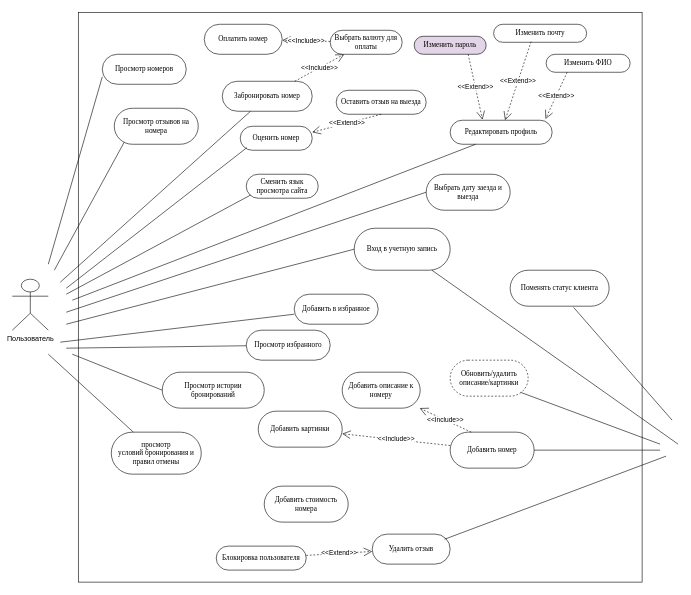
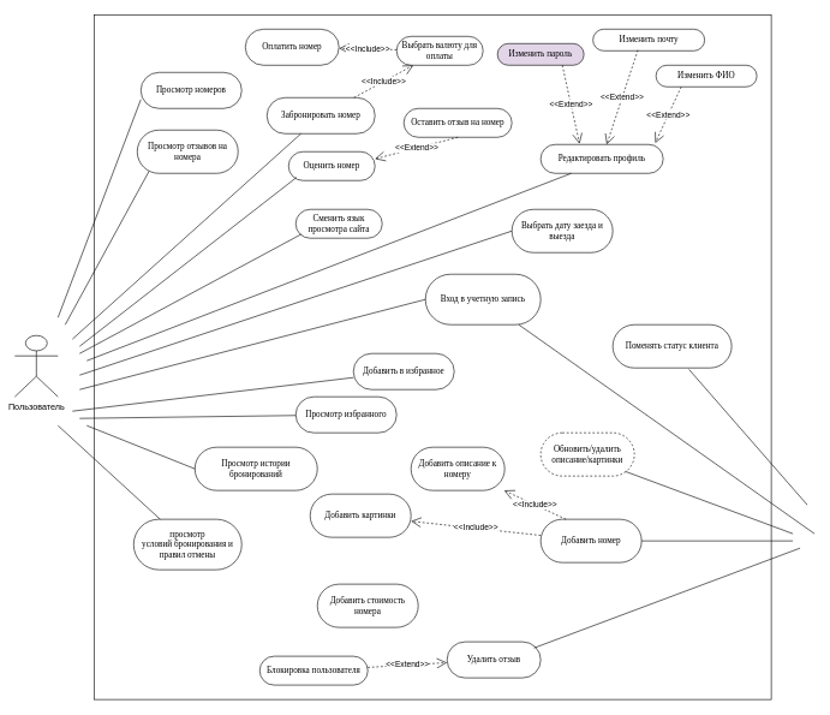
  <mxCell id="0" />
  <mxCell id="1" parent="0" />
  <mxCell id="2" value="Пользователь" style="shape=umlActor;verticalLabelPosition=bottom;verticalAlign=top;html=1;" parent="1" vertex="1"><mxGeometry x="20" y="465" width="60" height="85" as="geometry" /></mxCell>
  <mxCell id="3" value="" style="rounded=0;whiteSpace=wrap;html=1;" parent="1" vertex="1"><mxGeometry x="130" y="20" width="940" height="950" as="geometry" /></mxCell>
  <mxCell id="4" value="Вход в учетную запись" style="rounded=1;whiteSpace=wrap;html=1;shadow=0;comic=0;labelBackgroundColor=none;strokeWidth=1;fontFamily=Verdana;fontSize=12;align=center;arcSize=50;" parent="1" vertex="1"><mxGeometry x="590" y="380" width="160" height="70" as="geometry" /></mxCell>
  <mxCell id="5" value="" style="endArrow=none;html=1;rounded=0;entryX=0;entryY=0.5;entryDx=0;entryDy=0;" parent="1" target="4" edge="1"><mxGeometry width="50" height="50" relative="1" as="geometry"><mxPoint x="110" y="540" as="sourcePoint" /><mxPoint x="205" y="506.5" as="targetPoint" /></mxGeometry></mxCell>
  <mxCell id="6" value="" style="endArrow=none;html=1;rounded=0;" parent="1" source="4" edge="1"><mxGeometry width="50" height="50" relative="1" as="geometry"><mxPoint x="740" y="514.25" as="sourcePoint" /><mxPoint x="1130" y="740" as="targetPoint" /></mxGeometry></mxCell>
  <mxCell id="7" value="Редактировать профиль" style="rounded=1;whiteSpace=wrap;html=1;shadow=0;comic=0;labelBackgroundColor=none;strokeWidth=1;fontFamily=Verdana;fontSize=12;align=center;arcSize=50;" parent="1" vertex="1"><mxGeometry x="750" y="200" width="170" height="40" as="geometry" /></mxCell>
  <mxCell id="8" value="Изменить ФИО" style="rounded=1;whiteSpace=wrap;html=1;shadow=0;comic=0;labelBackgroundColor=none;strokeWidth=1;fontFamily=Verdana;fontSize=12;align=center;arcSize=50;" parent="1" vertex="1"><mxGeometry x="910" y="90" width="140" height="30" as="geometry" /></mxCell>
  <mxCell id="9" value="Изменить почту" style="rounded=1;whiteSpace=wrap;html=1;shadow=0;comic=0;labelBackgroundColor=none;strokeWidth=1;fontFamily=Verdana;fontSize=12;align=center;arcSize=50;" parent="1" vertex="1"><mxGeometry x="822.5" y="40" width="155" height="30" as="geometry" /></mxCell>
  <mxCell id="10" value="Изменить пароль" style="rounded=1;whiteSpace=wrap;html=1;shadow=0;comic=0;labelBackgroundColor=none;strokeWidth=1;fontFamily=Verdana;fontSize=12;align=center;arcSize=50;fillColor=#e1d5e7;" parent="1" vertex="1"><mxGeometry x="690" y="60" width="120" height="30" as="geometry" /></mxCell>
  <mxCell id="11" value="&amp;lt;&amp;lt;Extend&amp;gt;&amp;gt;" style="endArrow=open;endSize=12;dashed=1;html=1;rounded=0;exitX=0.75;exitY=1;exitDx=0;exitDy=0;entryX=0.317;entryY=-0.025;entryDx=0;entryDy=0;entryPerimeter=0;" parent="1" source="10" target="7" edge="1"><mxGeometry x="-0.017" width="160" relative="1" as="geometry"><mxPoint x="1090" y="444" as="sourcePoint" /><mxPoint x="350" y="260" as="targetPoint" /><Array as="points" /><mxPoint as="offset" /></mxGeometry></mxCell>
  <mxCell id="12" value="&amp;lt;&amp;lt;Extend&amp;gt;&amp;gt;" style="endArrow=open;endSize=12;dashed=1;html=1;rounded=0;exitX=0.402;exitY=0.967;exitDx=0;exitDy=0;exitPerimeter=0;" parent="1" source="9" target="7" edge="1"><mxGeometry width="160" relative="1" as="geometry"><mxPoint x="300" y="459" as="sourcePoint" /><mxPoint x="440" y="300" as="targetPoint" /><Array as="points" /></mxGeometry></mxCell>
  <mxCell id="13" value="&amp;lt;&amp;lt;Extend&amp;gt;&amp;gt;" style="endArrow=open;endSize=12;dashed=1;html=1;rounded=0;exitX=0.25;exitY=1;exitDx=0;exitDy=0;entryX=0.935;entryY=-0.051;entryDx=0;entryDy=0;entryPerimeter=0;" parent="1" source="8" target="7" edge="1"><mxGeometry width="160" relative="1" as="geometry"><mxPoint x="290" y="374" as="sourcePoint" /><mxPoint x="395" y="300" as="targetPoint" /><Array as="points" /></mxGeometry></mxCell>
  <mxCell id="14" value="" style="endArrow=none;html=1;rounded=0;entryX=0.25;entryY=1;entryDx=0;entryDy=0;" parent="1" target="7" edge="1"><mxGeometry width="50" height="50" relative="1" as="geometry"><mxPoint x="120" y="500" as="sourcePoint" /><mxPoint y="310" as="targetPoint" x="530" /></mxGeometry></mxCell>
- <mxCell id="15" value="Просмотр номеров" style="rounded=1;whiteSpace=wrap;html=1;shadow=0;comic=0;labelBackgroundColor=none;strokeWidth=1;fontFamily=Verdana;fontSize=12;align=center;arcSize=50;" parent="1" vertex="1"><mxGeometry x="170" y="90" width="140" height="50" as="geometry" /></mxCell>
+ <mxCell id="15" value="Просмотр номеров" style="rounded=1;whiteSpace=wrap;html=1;shadow=0;comic=0;labelBackgroundColor=none;strokeWidth=1;fontFamily=Verdana;fontSize=12;align=center;arcSize=50;" parent="1" vertex="1"><mxGeometry x="195" y="100" width="140" height="50" as="geometry" /></mxCell>
  <mxCell id="16" value="" style="endArrow=none;html=1;rounded=0;entryX=0;entryY=0.75;entryDx=0;entryDy=0;" parent="1" target="15" edge="1"><mxGeometry width="50" height="50" relative="1" as="geometry"><mxPoint x="80" y="440" as="sourcePoint" /><mxPoint x="640" y="270" as="targetPoint" /></mxGeometry></mxCell>
  <mxCell id="17" value="Просмотр отзывов на номера" style="rounded=1;whiteSpace=wrap;html=1;shadow=0;comic=0;labelBackgroundColor=none;strokeWidth=1;fontFamily=Verdana;fontSize=12;align=center;arcSize=50;" parent="1" vertex="1"><mxGeometry x="190" y="180" width="140" height="60" as="geometry" /></mxCell>
  <mxCell id="18" value="" style="endArrow=none;html=1;rounded=0;entryX=0.117;entryY=0.949;entryDx=0;entryDy=0;entryPerimeter=0;" parent="1" target="17" edge="1"><mxGeometry width="50" height="50" relative="1" as="geometry"><mxPoint x="90" y="450" as="sourcePoint" /><mxPoint x="640" y="400" as="targetPoint" /></mxGeometry></mxCell>
  <mxCell id="19" value="просмотр&lt;br/&gt;условий бронирования и правил отмены" style="rounded=1;whiteSpace=wrap;html=1;shadow=0;comic=0;labelBackgroundColor=none;strokeWidth=1;fontFamily=Verdana;fontSize=12;align=center;arcSize=50;" parent="1" vertex="1"><mxGeometry x="185" y="720" width="150" height="70" as="geometry" /></mxCell>
  <mxCell id="20" value="" style="endArrow=none;html=1;rounded=0;" parent="1" target="19" edge="1"><mxGeometry width="50" height="50" relative="1" as="geometry"><mxPoint x="80" y="590" as="sourcePoint" /><mxPoint x="640" y="250" as="targetPoint" /></mxGeometry></mxCell>
  <mxCell id="21" value="Забронировать номер" style="rounded=1;whiteSpace=wrap;html=1;shadow=0;comic=0;labelBackgroundColor=none;strokeWidth=1;fontFamily=Verdana;fontSize=12;align=center;arcSize=50;" parent="1" vertex="1"><mxGeometry x="370" y="135" width="150" height="50" as="geometry" /></mxCell>
  <mxCell id="22" value="" style="endArrow=none;html=1;rounded=0;" parent="1" target="21" edge="1"><mxGeometry width="50" height="50" relative="1" as="geometry"><mxPoint x="100" y="470" as="sourcePoint" /><mxPoint x="600" y="110" as="targetPoint" /></mxGeometry></mxCell>
  <mxCell id="23" value="Оплатить номер" style="rounded=1;whiteSpace=wrap;html=1;shadow=0;comic=0;labelBackgroundColor=none;strokeWidth=1;fontFamily=Verdana;fontSize=12;align=center;arcSize=50;" parent="1" vertex="1"><mxGeometry x="340" y="40" width="130" height="50" as="geometry" /></mxCell>
  <mxCell id="24" value="&amp;lt;&amp;lt;Include&amp;gt;&amp;gt;" style="endArrow=open;endSize=12;dashed=1;html=1;rounded=0;" parent="1" source="21" target="29" edge="1"><mxGeometry width="160" relative="1" as="geometry"><mxPoint x="548" y="120" as="sourcePoint" /><mxPoint x="540" y="183" as="targetPoint" /><Array as="points" /></mxGeometry></mxCell>
  <mxCell id="25" value="Оценить номер" style="rounded=1;whiteSpace=wrap;html=1;shadow=0;comic=0;labelBackgroundColor=none;strokeWidth=1;fontFamily=Verdana;fontSize=12;align=center;arcSize=50;" parent="1" vertex="1"><mxGeometry x="400" y="210" width="120" height="40" as="geometry" /></mxCell>
  <mxCell id="26" value="" style="endArrow=none;html=1;rounded=0;entryX=0.093;entryY=0.89;entryDx=0;entryDy=0;entryPerimeter=0;" parent="1" target="25" edge="1"><mxGeometry width="50" height="50" relative="1" as="geometry"><mxPoint x="110" y="480" as="sourcePoint" /><mxPoint x="320" y="340" as="targetPoint" /></mxGeometry></mxCell>
- <mxCell id="27" value="Оставить отзыв на выезда" style="rounded=1;whiteSpace=wrap;html=1;shadow=0;comic=0;labelBackgroundColor=none;strokeWidth=1;fontFamily=Verdana;fontSize=12;align=center;arcSize=50;" parent="1" vertex="1"><mxGeometry x="560" y="150" width="150" height="40" as="geometry" /></mxCell>
+ <mxCell id="27" value="Оставить отзыв на номер" style="rounded=1;whiteSpace=wrap;html=1;shadow=0;comic=0;labelBackgroundColor=none;strokeWidth=1;fontFamily=Verdana;fontSize=12;align=center;arcSize=50;" parent="1" vertex="1"><mxGeometry x="560" y="150" width="150" height="40" as="geometry" /></mxCell>
  <mxCell id="28" value="&amp;lt;&amp;lt;Extend&amp;gt;&amp;gt;" style="endArrow=open;endSize=12;dashed=1;html=1;rounded=0;exitX=0.5;exitY=1;exitDx=0;exitDy=0;entryX=1;entryY=0.25;entryDx=0;entryDy=0;" parent="1" source="27" target="25" edge="1"><mxGeometry width="160" relative="1" as="geometry"><mxPoint x="630" y="210" as="sourcePoint" /><mxPoint y="140" as="targetPoint" x="530" /></mxGeometry></mxCell>
  <mxCell id="29" value="Выбрать валюту для оплаты" style="rounded=1;whiteSpace=wrap;html=1;shadow=0;comic=0;labelBackgroundColor=none;strokeWidth=1;fontFamily=Verdana;fontSize=12;align=center;arcSize=50;" parent="1" vertex="1"><mxGeometry x="550" y="50" width="120" height="40" as="geometry" /></mxCell>
  <mxCell id="30" value="&amp;lt;&amp;lt;Include&amp;gt;&amp;gt;" style="endArrow=open;endSize=12;dashed=1;html=1;rounded=0;" parent="1" source="29" target="23" edge="1"><mxGeometry width="160" relative="1" as="geometry"><mxPoint x="500" y="145" as="sourcePoint" /><mxPoint x="564" y="110" as="targetPoint" /><Array as="points" /></mxGeometry></mxCell>
  <mxCell id="31" value="Сменить язык просмотра сайта" style="rounded=1;whiteSpace=wrap;html=1;shadow=0;comic=0;labelBackgroundColor=none;strokeWidth=1;fontFamily=Verdana;fontSize=12;align=center;arcSize=50;" parent="1" vertex="1"><mxGeometry x="410" y="290" width="120" height="40" as="geometry" /></mxCell>
  <mxCell id="32" value="" style="endArrow=none;html=1;rounded=0;entryX=0.062;entryY=0.865;entryDx=0;entryDy=0;entryPerimeter=0;" parent="1" target="31" edge="1"><mxGeometry width="50" height="50" relative="1" as="geometry"><mxPoint x="110" y="490" as="sourcePoint" /><mxPoint x="540" y="300" as="targetPoint" /></mxGeometry></mxCell>
  <mxCell id="33" value="Поменять статус клиента" style="rounded=1;whiteSpace=wrap;html=1;shadow=0;comic=0;labelBackgroundColor=none;strokeWidth=1;fontFamily=Verdana;fontSize=12;align=center;arcSize=50;" parent="1" vertex="1"><mxGeometry x="850" y="450" width="165" height="60" as="geometry" /></mxCell>
  <mxCell id="34" value="" style="endArrow=none;html=1;rounded=0;exitX=0.641;exitY=1.034;exitDx=0;exitDy=0;exitPerimeter=0;" parent="1" source="33" edge="1"><mxGeometry width="50" height="50" relative="1" as="geometry"><mxPoint x="620" y="660" as="sourcePoint" /><mxPoint x="1120" y="700" as="targetPoint" /></mxGeometry></mxCell>
  <mxCell id="35" value="Удалить отзыв" style="rounded=1;whiteSpace=wrap;html=1;shadow=0;comic=0;labelBackgroundColor=none;strokeWidth=1;fontFamily=Verdana;fontSize=12;align=center;arcSize=50;" parent="1" vertex="1"><mxGeometry x="620" y="890" width="130" height="50" as="geometry" /></mxCell>
  <mxCell id="36" value="" style="endArrow=none;html=1;rounded=0;exitX=0.928;exitY=0.171;exitDx=0;exitDy=0;exitPerimeter=0;" parent="1" source="35" edge="1"><mxGeometry width="50" height="50" relative="1" as="geometry"><mxPoint x="760" y="970" as="sourcePoint" /><mxPoint x="1110" y="760" as="targetPoint" /></mxGeometry></mxCell>
  <mxCell id="37" value="Блокировка пользователя" style="rounded=1;whiteSpace=wrap;html=1;shadow=0;comic=0;labelBackgroundColor=none;strokeWidth=1;fontFamily=Verdana;fontSize=12;align=center;arcSize=50;" parent="1" vertex="1"><mxGeometry x="360" y="910" width="150" height="40" as="geometry" /></mxCell>
  <mxCell id="38" value="&amp;lt;&amp;lt;Extend&amp;gt;&amp;gt;" style="endArrow=open;endSize=12;dashed=1;html=1;rounded=0;" parent="1" source="37" target="35" edge="1"><mxGeometry width="160" relative="1" as="geometry"><mxPoint x="475" y="860" as="sourcePoint" /><mxPoint x="370" y="801" as="targetPoint" /></mxGeometry></mxCell>
  <mxCell id="39" value="Добавить номер" style="rounded=1;whiteSpace=wrap;html=1;shadow=0;comic=0;labelBackgroundColor=none;strokeWidth=1;fontFamily=Verdana;fontSize=12;align=center;arcSize=50;" parent="1" vertex="1"><mxGeometry x="750" y="720" width="140" height="60" as="geometry" /></mxCell>
  <mxCell id="40" value="" style="endArrow=none;html=1;rounded=0;" parent="1" source="39" edge="1"><mxGeometry width="50" height="50" relative="1" as="geometry"><mxPoint x="830" y="770" as="sourcePoint" /><mxPoint x="1100" y="750" as="targetPoint" /></mxGeometry></mxCell>
  <mxCell id="41" value="Добавить описание к номеру" style="rounded=1;whiteSpace=wrap;html=1;shadow=0;comic=0;labelBackgroundColor=none;strokeWidth=1;fontFamily=Verdana;fontSize=12;align=center;arcSize=50;" parent="1" vertex="1"><mxGeometry x="570" y="620" width="130" height="60" as="geometry" /></mxCell>
  <mxCell id="42" value="Добавить картинки" style="rounded=1;whiteSpace=wrap;html=1;shadow=0;comic=0;labelBackgroundColor=none;strokeWidth=1;fontFamily=Verdana;fontSize=12;align=center;arcSize=50;" parent="1" vertex="1"><mxGeometry x="430" y="685" width="140" height="60" as="geometry" /></mxCell>
  <mxCell id="43" value="Добавить стоимость номера" style="rounded=1;whiteSpace=wrap;html=1;shadow=0;comic=0;labelBackgroundColor=none;strokeWidth=1;fontFamily=Verdana;fontSize=12;align=center;arcSize=50;" parent="1" vertex="1"><mxGeometry x="440" y="810" width="140" height="60" as="geometry" /></mxCell>
  <mxCell id="44" value="&amp;lt;&amp;lt;Include&amp;gt;&amp;gt;" style="endArrow=open;endSize=12;dashed=1;html=1;rounded=0;exitX=0.25;exitY=0;exitDx=0;exitDy=0;" parent="1" source="39" target="41" edge="1"><mxGeometry width="160" relative="1" as="geometry"><mxPoint x="715" y="659" as="sourcePoint" /><mxPoint x="845" y="660" as="targetPoint" /><Array as="points" /></mxGeometry></mxCell>
  <mxCell id="45" value="&amp;lt;&amp;lt;Include&amp;gt;&amp;gt;" style="endArrow=open;endSize=12;dashed=1;html=1;rounded=0;" parent="1" source="39" target="42" edge="1"><mxGeometry width="160" relative="1" as="geometry"><mxPoint x="682" y="800" as="sourcePoint" /><mxPoint x="610" y="750" as="targetPoint" /><Array as="points" /></mxGeometry></mxCell>
  <mxCell id="46" value="Добавить в избранное" style="rounded=1;whiteSpace=wrap;html=1;shadow=0;comic=0;labelBackgroundColor=none;strokeWidth=1;fontFamily=Verdana;fontSize=12;align=center;arcSize=50;" parent="1" vertex="1"><mxGeometry x="490" y="490" width="140" height="50" as="geometry" /></mxCell>
  <mxCell id="47" value="Просмотр избранного" style="rounded=1;whiteSpace=wrap;html=1;shadow=0;comic=0;labelBackgroundColor=none;strokeWidth=1;fontFamily=Verdana;fontSize=12;align=center;arcSize=50;" parent="1" vertex="1"><mxGeometry x="410" y="550" width="140" height="50" as="geometry" /></mxCell>
  <mxCell id="48" value="" style="endArrow=none;html=1;rounded=0;" parent="1" target="46" edge="1"><mxGeometry width="50" height="50" relative="1" as="geometry"><mxPoint x="100" y="570" as="sourcePoint" /><mxPoint x="510" y="470" as="targetPoint" /></mxGeometry></mxCell>
  <mxCell id="49" value="" style="endArrow=none;html=1;rounded=0;" parent="1" target="47" edge="1"><mxGeometry width="50" height="50" relative="1" as="geometry"><mxPoint x="110" y="580" as="sourcePoint" /><mxPoint x="460" y="537" as="targetPoint" /></mxGeometry></mxCell>
  <mxCell id="50" value="Просмотр истории бронирований" style="rounded=1;whiteSpace=wrap;html=1;shadow=0;comic=0;labelBackgroundColor=none;strokeWidth=1;fontFamily=Verdana;fontSize=12;align=center;arcSize=50;" parent="1" vertex="1"><mxGeometry x="270" y="620" width="170" height="60" as="geometry" /></mxCell>
  <mxCell id="51" value="" style="endArrow=none;html=1;rounded=0;entryX=0;entryY=0.5;entryDx=0;entryDy=0;" parent="1" target="50" edge="1"><mxGeometry width="50" height="50" relative="1" as="geometry"><mxPoint x="120" y="590" as="sourcePoint" /><mxPoint x="420" y="586" as="targetPoint" /></mxGeometry></mxCell>
  <mxCell id="52" value="Обновить/удалить описание/картинки" style="rounded=1;whiteSpace=wrap;html=1;shadow=0;comic=0;labelBackgroundColor=none;strokeWidth=1;fontFamily=Verdana;fontSize=12;align=center;arcSize=50;dashed=1;" parent="1" vertex="1"><mxGeometry x="750" y="600" width="130" height="60" as="geometry" /></mxCell>
  <mxCell id="53" value="" style="endArrow=none;html=1;rounded=0;entryX=0.903;entryY=0.893;entryDx=0;entryDy=0;entryPerimeter=0;" parent="1" target="52" edge="1"><mxGeometry width="50" height="50" relative="1" as="geometry"><mxPoint x="1100" y="740" as="sourcePoint" /><mxPoint x="870" y="780" as="targetPoint" /></mxGeometry></mxCell>
  <mxCell id="54" value="Выбрать дату заезда и выезда" style="rounded=1;whiteSpace=wrap;html=1;shadow=0;comic=0;labelBackgroundColor=none;strokeWidth=1;fontFamily=Verdana;fontSize=12;align=center;arcSize=50;" vertex="1" parent="1"><mxGeometry x="710" y="290" width="140" height="60" as="geometry" /></mxCell>
  <mxCell id="55" value="" style="endArrow=none;html=1;rounded=0;entryX=0;entryY=0.5;entryDx=0;entryDy=0;" edge="1" parent="1" target="54"><mxGeometry width="50" height="50" relative="1" as="geometry"><mxPoint x="110" y="520" as="sourcePoint" /><mxPoint x="450" y="510" as="targetPoint" /></mxGeometry></mxCell>
